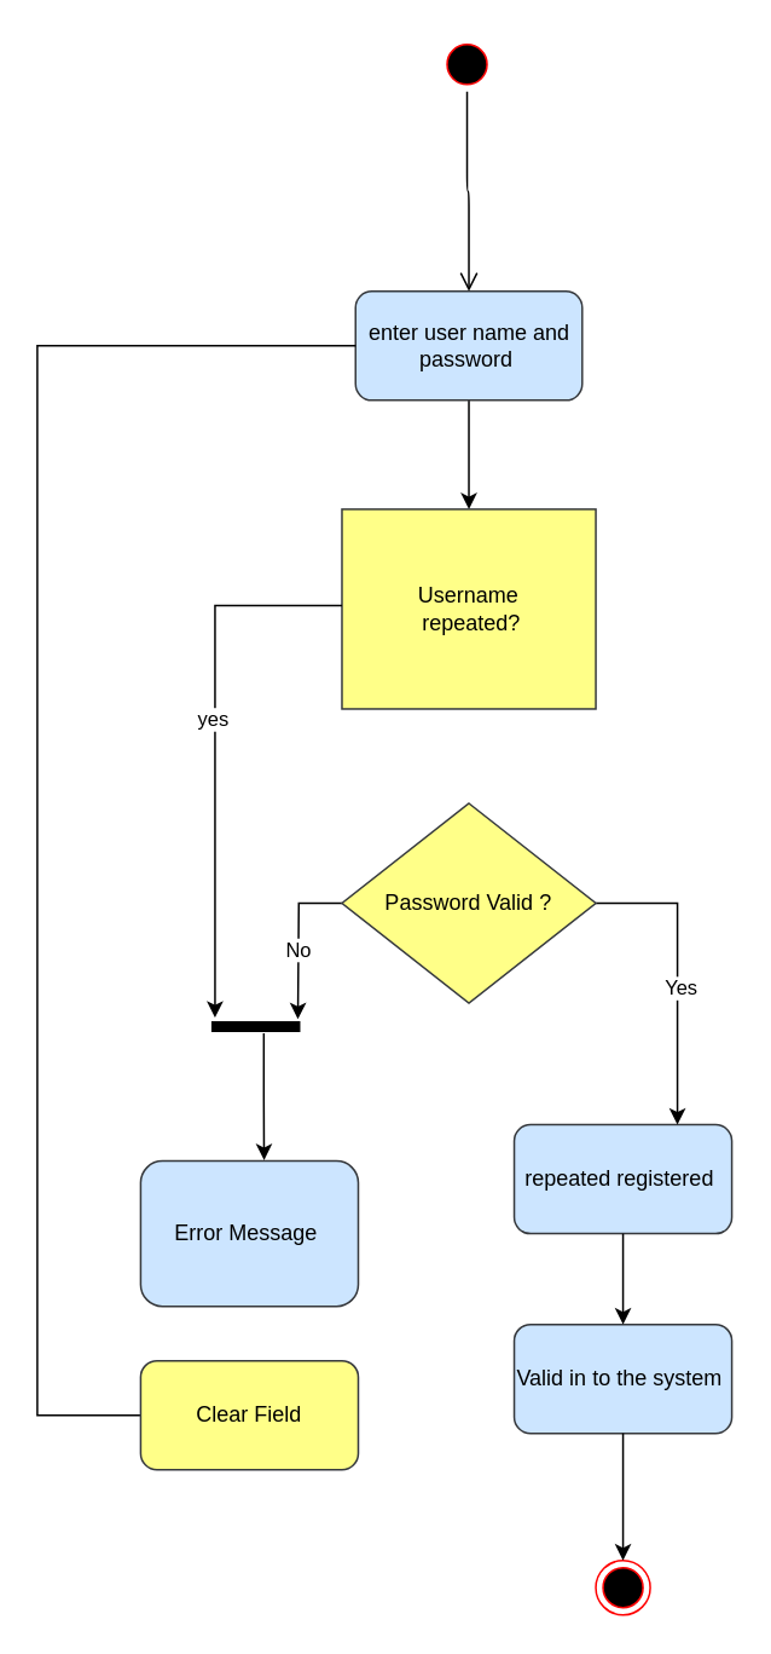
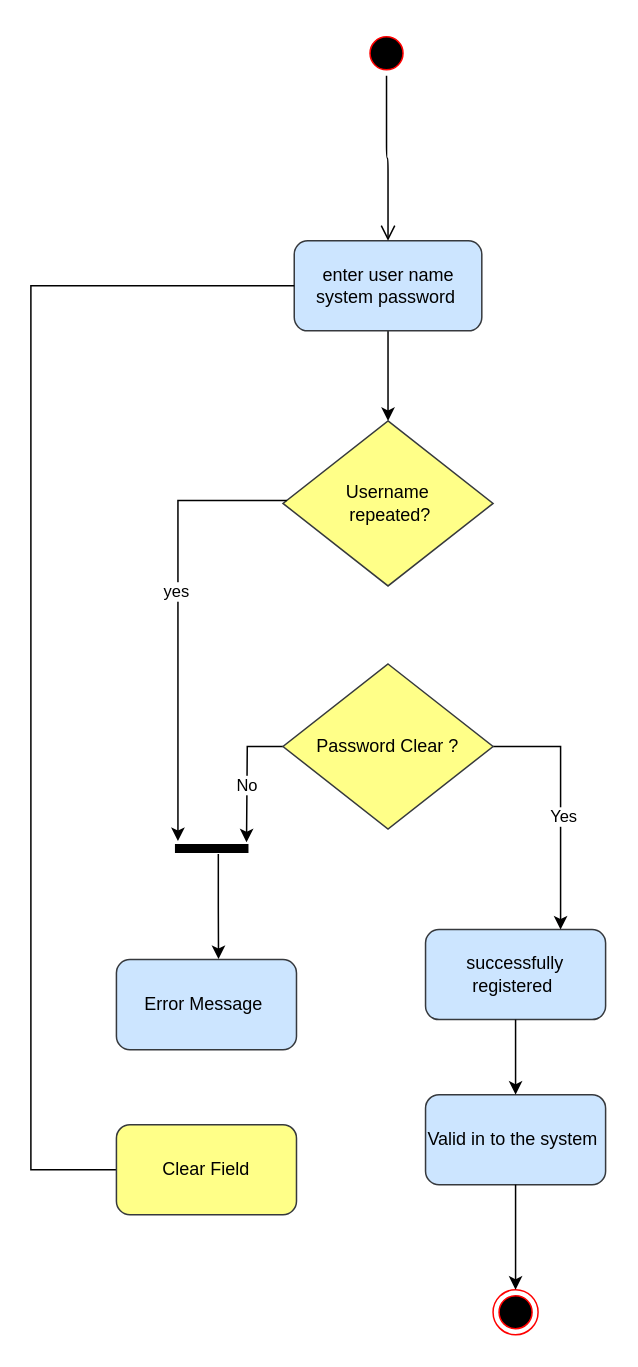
  <mxCell id="0" />
  <mxCell id="1" parent="0" />
  <mxCell id="2" style="edgeStyle=orthogonalEdgeStyle;rounded=0;orthogonalLoop=1;jettySize=auto;html=1;entryX=0.5;entryY=0;entryDx=0;entryDy=0;" edge="1" parent="1" source="3" target="4"><mxGeometry relative="1" as="geometry" /></mxCell>
- <mxCell id="3" value="enter user name and password&amp;nbsp;" style="rounded=1;whiteSpace=wrap;html=1;fillColor=#cce5ff;strokeColor=#36393d;" parent="1" vertex="1"><mxGeometry x="195.5" y="160" width="125" height="60" as="geometry" /></mxCell>
- <mxCell id="4" value="Username &lt;br&gt;&amp;nbsp;repeated?" style="whiteSpace=wrap;html=1;fillColor=#ffff88;strokeColor=#36393d;rounded=0;" parent="1" vertex="1"><mxGeometry x="188" y="280" width="140" height="110" as="geometry" /></mxCell>
- <mxCell id="5" value="repeated registered&amp;nbsp;" style="rounded=1;whiteSpace=wrap;html=1;fillColor=#cce5ff;strokeColor=#36393d;" parent="1" vertex="1"><mxGeometry x="283" y="619" width="120" height="60" as="geometry" /></mxCell>
+ <mxCell id="3" value="enter user name system password&amp;nbsp;" style="rounded=1;whiteSpace=wrap;html=1;fillColor=#cce5ff;strokeColor=#36393d;" parent="1" vertex="1"><mxGeometry x="195.5" y="160" width="125" height="60" as="geometry" /></mxCell>
+ <mxCell id="4" value="Username &lt;br&gt;&amp;nbsp;repeated?" style="rhombus;whiteSpace=wrap;html=1;fillColor=#ffff88;strokeColor=#36393d;" parent="1" vertex="1"><mxGeometry x="188" y="280" width="140" height="110" as="geometry" /></mxCell>
+ <mxCell id="5" value="successfully registered&amp;nbsp;" style="rounded=1;whiteSpace=wrap;html=1;fillColor=#cce5ff;strokeColor=#36393d;" parent="1" vertex="1"><mxGeometry x="283" y="619" width="120" height="60" as="geometry" /></mxCell>
  <mxCell id="6" value="Valid in to the system&amp;nbsp;" style="rounded=1;whiteSpace=wrap;html=1;fillColor=#cce5ff;strokeColor=#36393d;" parent="1" vertex="1"><mxGeometry x="283" y="729" width="120" height="60" as="geometry" /></mxCell>
  <mxCell id="7" value="" style="endArrow=classic;html=1;exitX=0.5;exitY=1;exitDx=0;exitDy=0;entryX=0.5;entryY=0;entryDx=0;entryDy=0;" parent="1" source="5" target="6" edge="1"><mxGeometry width="50" height="50" relative="1" as="geometry"><mxPoint x="133" y="584" as="sourcePoint" /><mxPoint x="183" y="534" as="targetPoint" /></mxGeometry></mxCell>
  <mxCell id="8" value="" style="ellipse;html=1;shape=endState;fillColor=#000000;strokeColor=#ff0000;" parent="1" vertex="1"><mxGeometry x="328" y="859" width="30" height="30" as="geometry" /></mxCell>
  <mxCell id="9" value="" style="endArrow=classic;html=1;exitX=0.5;exitY=1;exitDx=0;exitDy=0;entryX=0.5;entryY=0;entryDx=0;entryDy=0;" parent="1" source="6" target="8" edge="1"><mxGeometry width="50" height="50" relative="1" as="geometry"><mxPoint x="148" y="729" as="sourcePoint" /><mxPoint x="198" y="679" as="targetPoint" /></mxGeometry></mxCell>
  <mxCell id="10" style="edgeStyle=orthogonalEdgeStyle;rounded=0;orthogonalLoop=1;jettySize=auto;html=1;entryX=0.75;entryY=0;entryDx=0;entryDy=0;exitX=1;exitY=0.5;exitDx=0;exitDy=0;" edge="1" parent="1" source="14" target="5"><mxGeometry relative="1" as="geometry" /></mxCell>
  <mxCell id="11" value="Yes" style="edgeLabel;html=1;align=center;verticalAlign=middle;resizable=0;points=[];" vertex="1" connectable="0" parent="10"><mxGeometry x="0.093" y="4" relative="1" as="geometry"><mxPoint x="-3" as="offset" /></mxGeometry></mxCell>
  <mxCell id="12" style="edgeStyle=orthogonalEdgeStyle;rounded=0;orthogonalLoop=1;jettySize=auto;html=1;endArrow=classic;endFill=1;" edge="1" parent="1" source="14"><mxGeometry relative="1" as="geometry"><mxPoint x="163.697" y="560.836" as="targetPoint" /></mxGeometry></mxCell>
  <mxCell id="13" value="No" style="edgeLabel;html=1;align=center;verticalAlign=middle;resizable=0;points=[];" vertex="1" connectable="0" parent="12"><mxGeometry x="0.128" y="-1" relative="1" as="geometry"><mxPoint as="offset" /></mxGeometry></mxCell>
- <mxCell id="14" value="&lt;span&gt;Password Valid ?&lt;/span&gt;" style="rhombus;whiteSpace=wrap;html=1;fillColor=#FFFF88;strokeColor=#36393d;" parent="1" vertex="1"><mxGeometry x="188" y="442" width="140" height="110" as="geometry" /></mxCell>
+ <mxCell id="14" value="&lt;span&gt;Password Clear ?&lt;/span&gt;" style="rhombus;whiteSpace=wrap;html=1;fillColor=#FFFF88;strokeColor=#36393d;" parent="1" vertex="1"><mxGeometry x="188" y="442" width="140" height="110" as="geometry" /></mxCell>
  <mxCell id="15" value="" style="ellipse;html=1;shape=startState;fillColor=#000000;strokeColor=#ff0000;" parent="1" vertex="1"><mxGeometry x="242" y="20" width="30" height="30" as="geometry" /></mxCell>
  <mxCell id="16" value="" style="edgeStyle=orthogonalEdgeStyle;html=1;verticalAlign=bottom;endArrow=open;endSize=8;strokeColor=#000000;entryX=0.5;entryY=0;entryDx=0;entryDy=0;" parent="1" source="15" target="3" edge="1"><mxGeometry relative="1" as="geometry"><mxPoint x="256.484" y="100" as="targetPoint" /></mxGeometry></mxCell>
  <mxCell id="17" value="" style="shape=line;html=1;strokeWidth=6;strokeColor=#000000;fillColor=#000000;" parent="1" vertex="1"><mxGeometry x="116" y="560" width="49" height="10" as="geometry" /></mxCell>
- <mxCell id="18" value="Error Message&amp;nbsp;" style="rounded=1;whiteSpace=wrap;html=1;fillColor=#cce5ff;strokeColor=#36393d;" parent="1" vertex="1"><mxGeometry x="77" y="639" width="120" height="80" as="geometry" /></mxCell>
+ <mxCell id="18" value="Error Message&amp;nbsp;" style="rounded=1;whiteSpace=wrap;html=1;fillColor=#cce5ff;strokeColor=#36393d;" parent="1" vertex="1"><mxGeometry x="77" y="639" width="120" height="60" as="geometry" /></mxCell>
  <mxCell id="19" style="edgeStyle=orthogonalEdgeStyle;rounded=0;orthogonalLoop=1;jettySize=auto;html=1;entryX=0;entryY=0.5;entryDx=0;entryDy=0;endArrow=none;" edge="1" parent="1" source="20" target="3"><mxGeometry relative="1" as="geometry"><Array as="points"><mxPoint x="20" y="779" /><mxPoint x="20" y="190" /></Array></mxGeometry></mxCell>
  <mxCell id="20" value="Clear Field" style="rounded=1;whiteSpace=wrap;html=1;fillColor=#ffff88;strokeColor=#36393d;" parent="1" vertex="1"><mxGeometry x="77" y="749" width="120" height="60" as="geometry" /></mxCell>
  <mxCell id="21" style="edgeStyle=orthogonalEdgeStyle;rounded=0;orthogonalLoop=1;jettySize=auto;html=1;endArrow=classic;endFill=1;" edge="1" parent="1" source="4" target="17"><mxGeometry relative="1" as="geometry"><Array as="points"><mxPoint x="118" y="333" /></Array></mxGeometry></mxCell>
  <mxCell id="22" value="yes" style="edgeLabel;html=1;align=center;verticalAlign=middle;resizable=0;points=[];" vertex="1" connectable="0" parent="21"><mxGeometry x="-0.111" y="-2" relative="1" as="geometry"><mxPoint as="offset" /></mxGeometry></mxCell>
  <mxCell id="23" style="edgeStyle=orthogonalEdgeStyle;rounded=0;orthogonalLoop=1;jettySize=auto;html=1;entryX=0.567;entryY=-0.006;entryDx=0;entryDy=0;entryPerimeter=0;exitX=0.59;exitY=0.857;exitDx=0;exitDy=0;exitPerimeter=0;" edge="1" parent="1" source="17" target="18"><mxGeometry relative="1" as="geometry" /></mxCell>
